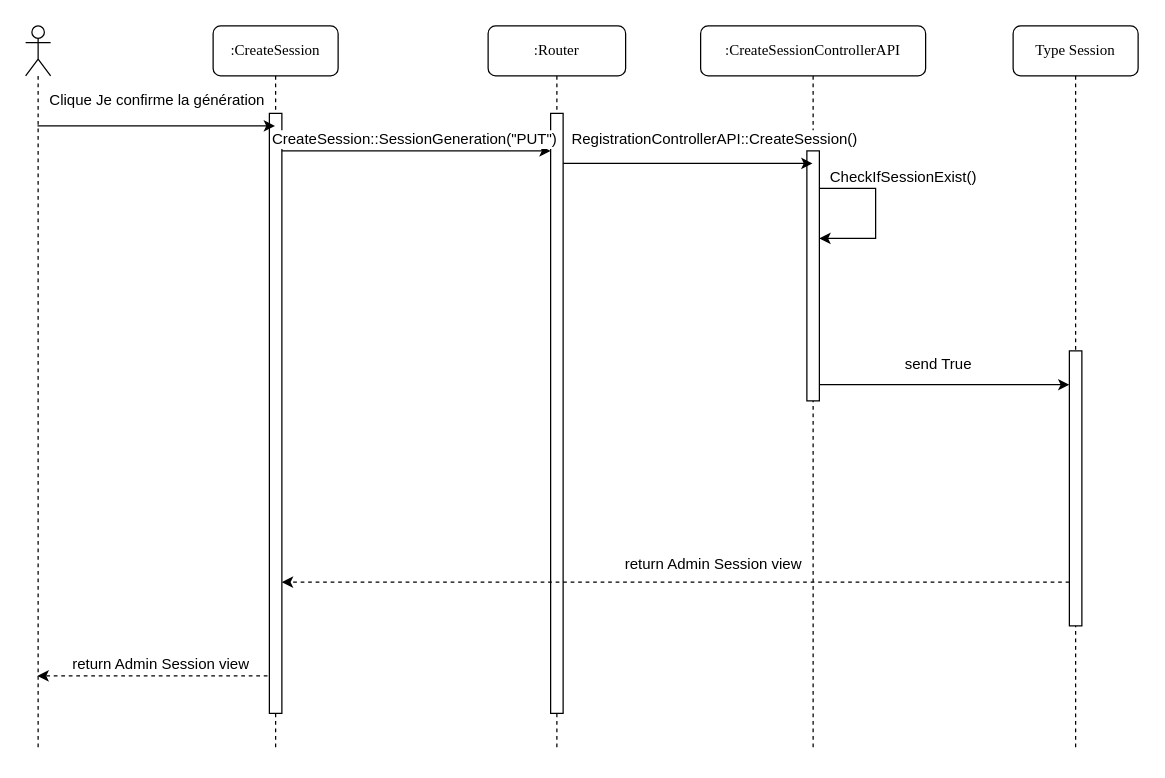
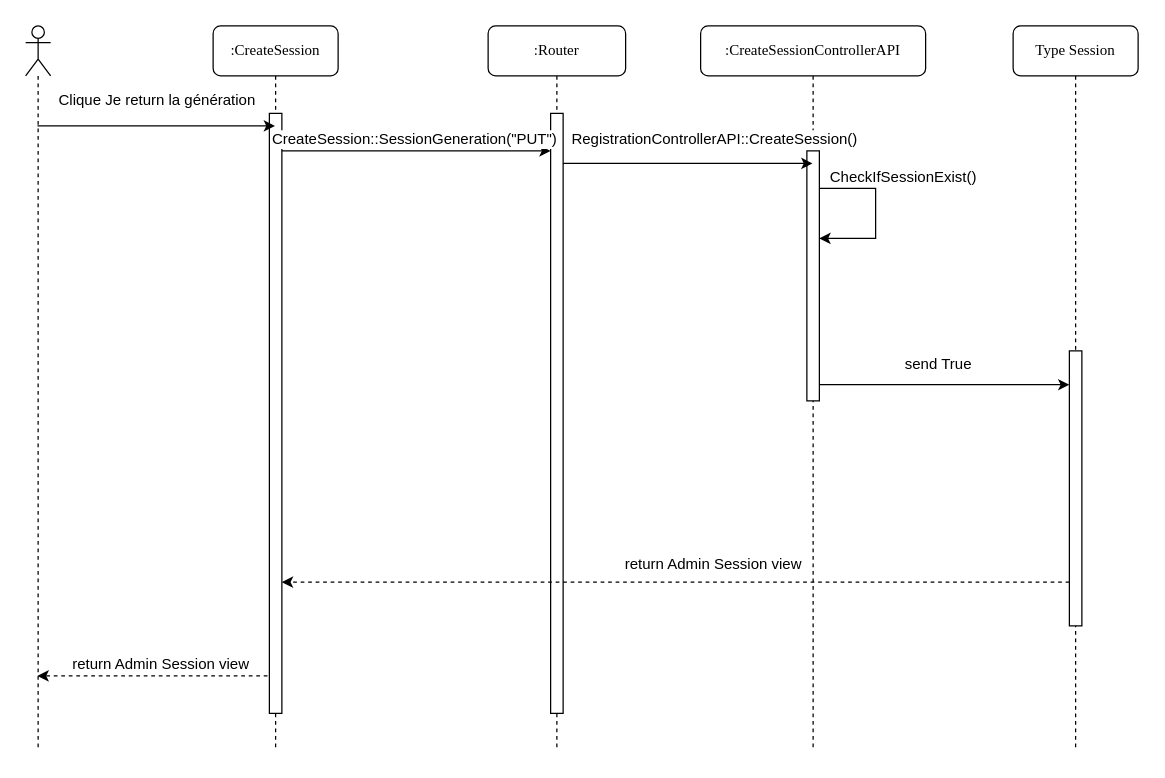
  <mxCell id="0" />
  <mxCell id="1" parent="0" />
  <mxCell id="2" style="edgeStyle=orthogonalEdgeStyle;rounded=0;orthogonalLoop=1;jettySize=auto;html=1;dashed=1;" parent="1" source="4" target="17" edge="1"><mxGeometry relative="1" as="geometry"><Array as="points"><mxPoint x="150" y="540" /><mxPoint x="150" y="540" /></Array></mxGeometry></mxCell>
  <mxCell id="3" value="return Admin Session view" style="text;html=1;align=center;verticalAlign=middle;resizable=0;points=[];;labelBackgroundColor=#ffffff;" parent="2" vertex="1" connectable="0"><mxGeometry x="-0.131" y="6" relative="1" as="geometry"><mxPoint x="-9.5" y="-16" as="offset" /></mxGeometry></mxCell>
  <mxCell id="4" value=":CreateSession" style="shape=umlLifeline;perimeter=lifelinePerimeter;whiteSpace=wrap;html=1;container=1;collapsible=0;recursiveResize=0;outlineConnect=0;rounded=1;shadow=0;comic=0;labelBackgroundColor=none;strokeWidth=1;fontFamily=Verdana;fontSize=12;align=center;" parent="1" vertex="1"><mxGeometry x="170" y="20" width="100" height="580" as="geometry" /></mxCell>
  <mxCell id="5" value="" style="html=1;points=[];perimeter=orthogonalPerimeter;" parent="4" vertex="1"><mxGeometry x="45" y="70" width="10" height="480" as="geometry" /></mxCell>
  <mxCell id="6" value=":CreateSessionControllerAPI" style="shape=umlLifeline;perimeter=lifelinePerimeter;whiteSpace=wrap;html=1;container=1;collapsible=0;recursiveResize=0;outlineConnect=0;rounded=1;shadow=0;comic=0;labelBackgroundColor=none;strokeWidth=1;fontFamily=Verdana;fontSize=12;align=center;" parent="1" vertex="1"><mxGeometry x="560" y="20" width="180" height="580" as="geometry" /></mxCell>
  <mxCell id="7" value="" style="html=1;points=[];perimeter=orthogonalPerimeter;" parent="6" vertex="1"><mxGeometry x="85" y="100" width="10" height="200" as="geometry" /></mxCell>
  <mxCell id="8" style="edgeStyle=orthogonalEdgeStyle;rounded=0;orthogonalLoop=1;jettySize=auto;html=1;" parent="6" source="7" edge="1" target="7"><mxGeometry relative="1" as="geometry"><mxPoint x="78" y="170" as="targetPoint" /><Array as="points"><mxPoint x="140" y="130" /><mxPoint x="140" y="170" /></Array></mxGeometry></mxCell>
  <mxCell id="9" value="CheckIfSessionExist()" style="text;html=1;align=center;verticalAlign=middle;resizable=0;points=[];;labelBackgroundColor=#ffffff;" parent="8" vertex="1" connectable="0"><mxGeometry x="-0.504" y="-1" relative="1" as="geometry"><mxPoint x="34" y="-11" as="offset" /></mxGeometry></mxCell>
  <mxCell id="10" style="edgeStyle=orthogonalEdgeStyle;rounded=0;orthogonalLoop=1;jettySize=auto;html=1;" parent="1" source="12" target="6" edge="1"><mxGeometry relative="1" as="geometry"><Array as="points"><mxPoint x="550" y="130" /><mxPoint x="550" y="130" /></Array></mxGeometry></mxCell>
  <mxCell id="11" value="RegistrationControllerAPI::CreateSession()" style="text;html=1;align=center;verticalAlign=middle;resizable=0;points=[];;labelBackgroundColor=#ffffff;" parent="10" vertex="1" connectable="0"><mxGeometry x="0.141" y="-1" relative="1" as="geometry"><mxPoint x="8.5" y="-21" as="offset" /></mxGeometry></mxCell>
  <mxCell id="12" value=":Router" style="shape=umlLifeline;perimeter=lifelinePerimeter;whiteSpace=wrap;html=1;container=1;collapsible=0;recursiveResize=0;outlineConnect=0;rounded=1;shadow=0;comic=0;labelBackgroundColor=none;strokeWidth=1;fontFamily=Verdana;fontSize=12;align=center;" parent="1" vertex="1"><mxGeometry x="390" y="20" width="110" height="580" as="geometry" /></mxCell>
  <mxCell id="13" value="" style="html=1;points=[];perimeter=orthogonalPerimeter;" parent="12" vertex="1"><mxGeometry x="50" y="70" width="10" height="480" as="geometry" /></mxCell>
  <mxCell id="14" value="Type Session" style="shape=umlLifeline;perimeter=lifelinePerimeter;whiteSpace=wrap;html=1;container=1;collapsible=0;recursiveResize=0;outlineConnect=0;rounded=1;shadow=0;comic=0;labelBackgroundColor=none;strokeWidth=1;fontFamily=Verdana;fontSize=12;align=center;" parent="1" vertex="1"><mxGeometry x="810" y="20" width="100" height="580" as="geometry" /></mxCell>
  <mxCell id="15" value="" style="html=1;points=[];perimeter=orthogonalPerimeter;" parent="14" vertex="1"><mxGeometry x="45" y="260" width="10" height="220" as="geometry" /></mxCell>
  <mxCell id="16" style="edgeStyle=orthogonalEdgeStyle;rounded=0;orthogonalLoop=1;jettySize=auto;html=1;" parent="1" source="17" target="4" edge="1"><mxGeometry relative="1" as="geometry"><Array as="points"><mxPoint x="120" y="100" /><mxPoint x="120" y="100" /></Array></mxGeometry></mxCell>
  <mxCell id="17" value="" style="shape=umlLifeline;participant=umlActor;perimeter=lifelinePerimeter;whiteSpace=wrap;html=1;container=1;collapsible=0;recursiveResize=0;verticalAlign=top;spacingTop=36;labelBackgroundColor=#ffffff;outlineConnect=0;" parent="1" vertex="1"><mxGeometry x="20" y="20" width="20" height="580" as="geometry" /></mxCell>
- <mxCell id="18" value="Clique Je confirme la génération" style="text;html=1;align=center;verticalAlign=middle;resizable=0;points=[];;autosize=1;" parent="1" vertex="1"><mxGeometry x="30" y="70" width="190" height="20" as="geometry" /></mxCell>
+ <mxCell id="18" value="Clique Je return la génération" style="text;html=1;align=center;verticalAlign=middle;resizable=0;points=[];;autosize=1;" parent="1" vertex="1"><mxGeometry x="30" y="70" width="190" height="20" as="geometry" /></mxCell>
  <mxCell id="19" value="" style="edgeStyle=orthogonalEdgeStyle;rounded=0;orthogonalLoop=1;jettySize=auto;html=1;" parent="1" source="5" target="13" edge="1"><mxGeometry relative="1" as="geometry"><Array as="points"><mxPoint x="300" y="120" /><mxPoint x="300" y="120" /></Array></mxGeometry></mxCell>
  <mxCell id="20" value="CreateSession::SessionGeneration(&quot;PUT&quot;)" style="text;html=1;align=center;verticalAlign=middle;resizable=0;points=[];;labelBackgroundColor=#ffffff;" parent="19" vertex="1" connectable="0"><mxGeometry x="0.063" y="-2" relative="1" as="geometry"><mxPoint x="-9" y="-12" as="offset" /></mxGeometry></mxCell>
  <mxCell id="21" style="edgeStyle=orthogonalEdgeStyle;rounded=0;orthogonalLoop=1;jettySize=auto;html=1;dashed=1;" parent="1" source="15" edge="1"><mxGeometry relative="1" as="geometry"><Array as="points"><mxPoint x="232" y="465" /></Array><mxPoint x="225" y="465" as="targetPoint" /></mxGeometry></mxCell>
  <mxCell id="22" value="return Admin Session view" style="text;html=1;align=center;verticalAlign=middle;resizable=0;points=[];;labelBackgroundColor=#ffffff;" parent="21" vertex="1" connectable="0"><mxGeometry x="0.233" y="1" relative="1" as="geometry"><mxPoint x="102" y="-16" as="offset" /></mxGeometry></mxCell>
  <mxCell id="23" style="edgeStyle=orthogonalEdgeStyle;rounded=0;orthogonalLoop=1;jettySize=auto;html=1;entryX=0;entryY=0.123;entryDx=0;entryDy=0;entryPerimeter=0;" edge="1" parent="1" source="7" target="15"><mxGeometry relative="1" as="geometry"><Array as="points"><mxPoint x="710" y="307" /><mxPoint x="710" y="307" /></Array></mxGeometry></mxCell>
  <mxCell id="24" value="send True" style="text;html=1;align=center;verticalAlign=middle;resizable=0;points=[];;labelBackgroundColor=#ffffff;" vertex="1" connectable="0" parent="23"><mxGeometry x="0.06" y="-1" relative="1" as="geometry"><mxPoint x="-11" y="-18" as="offset" /></mxGeometry></mxCell>
